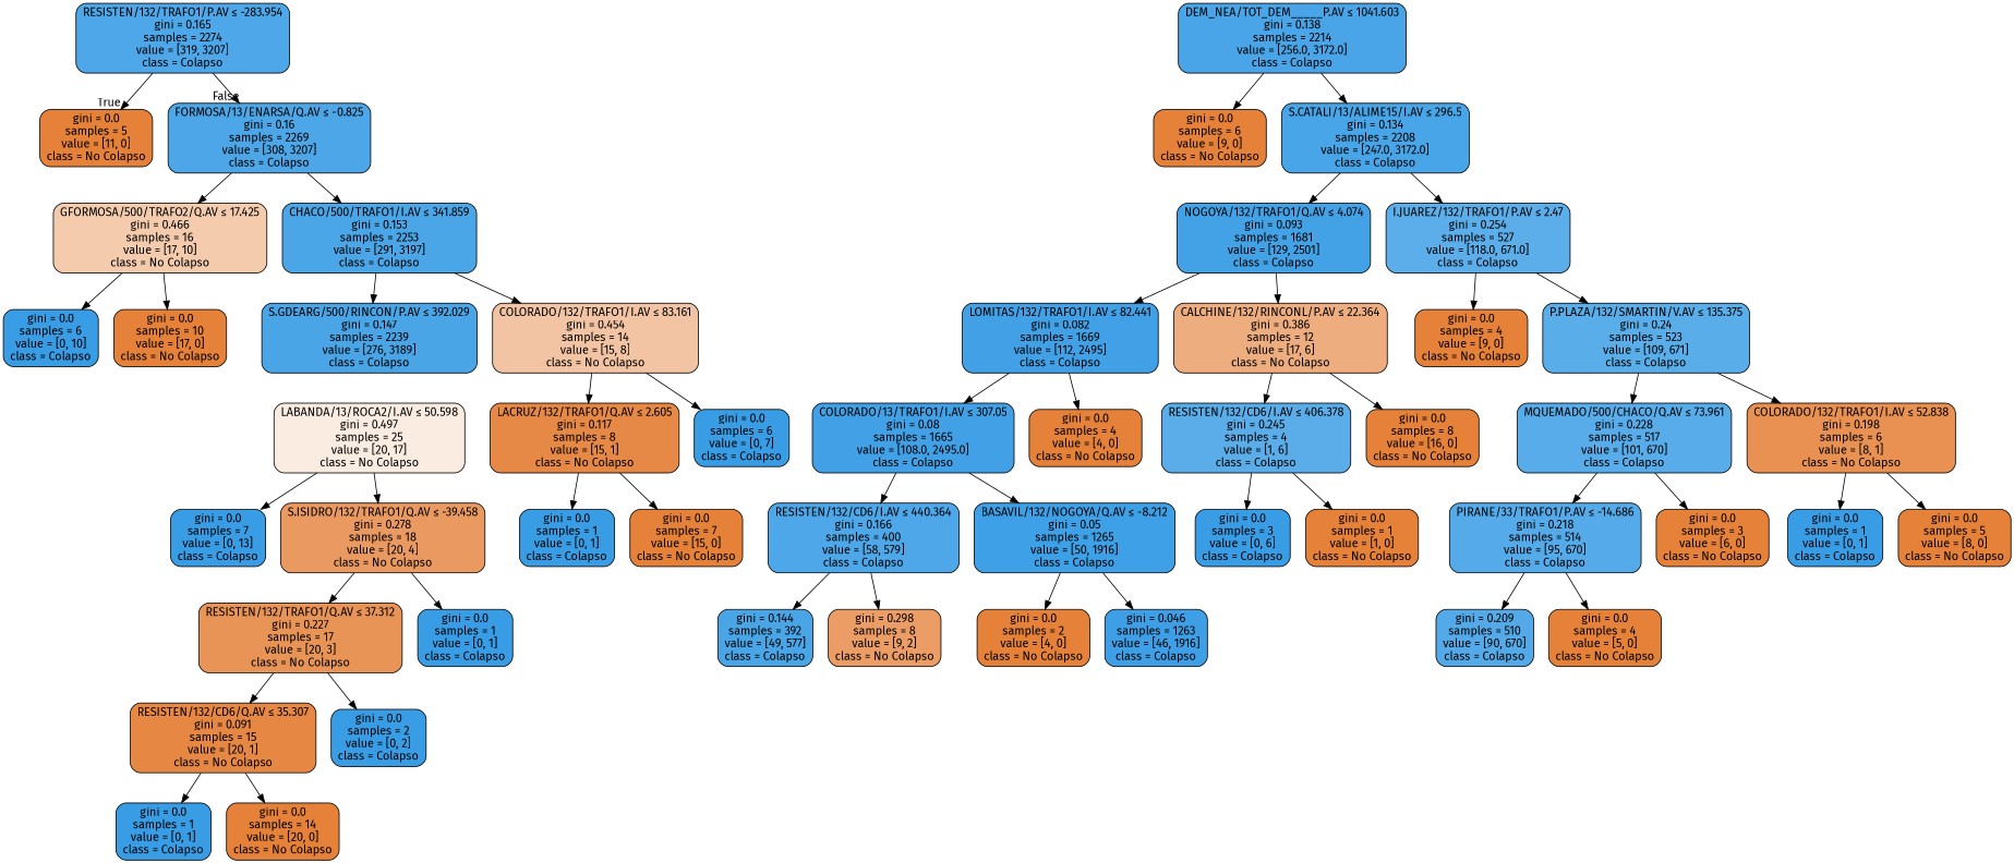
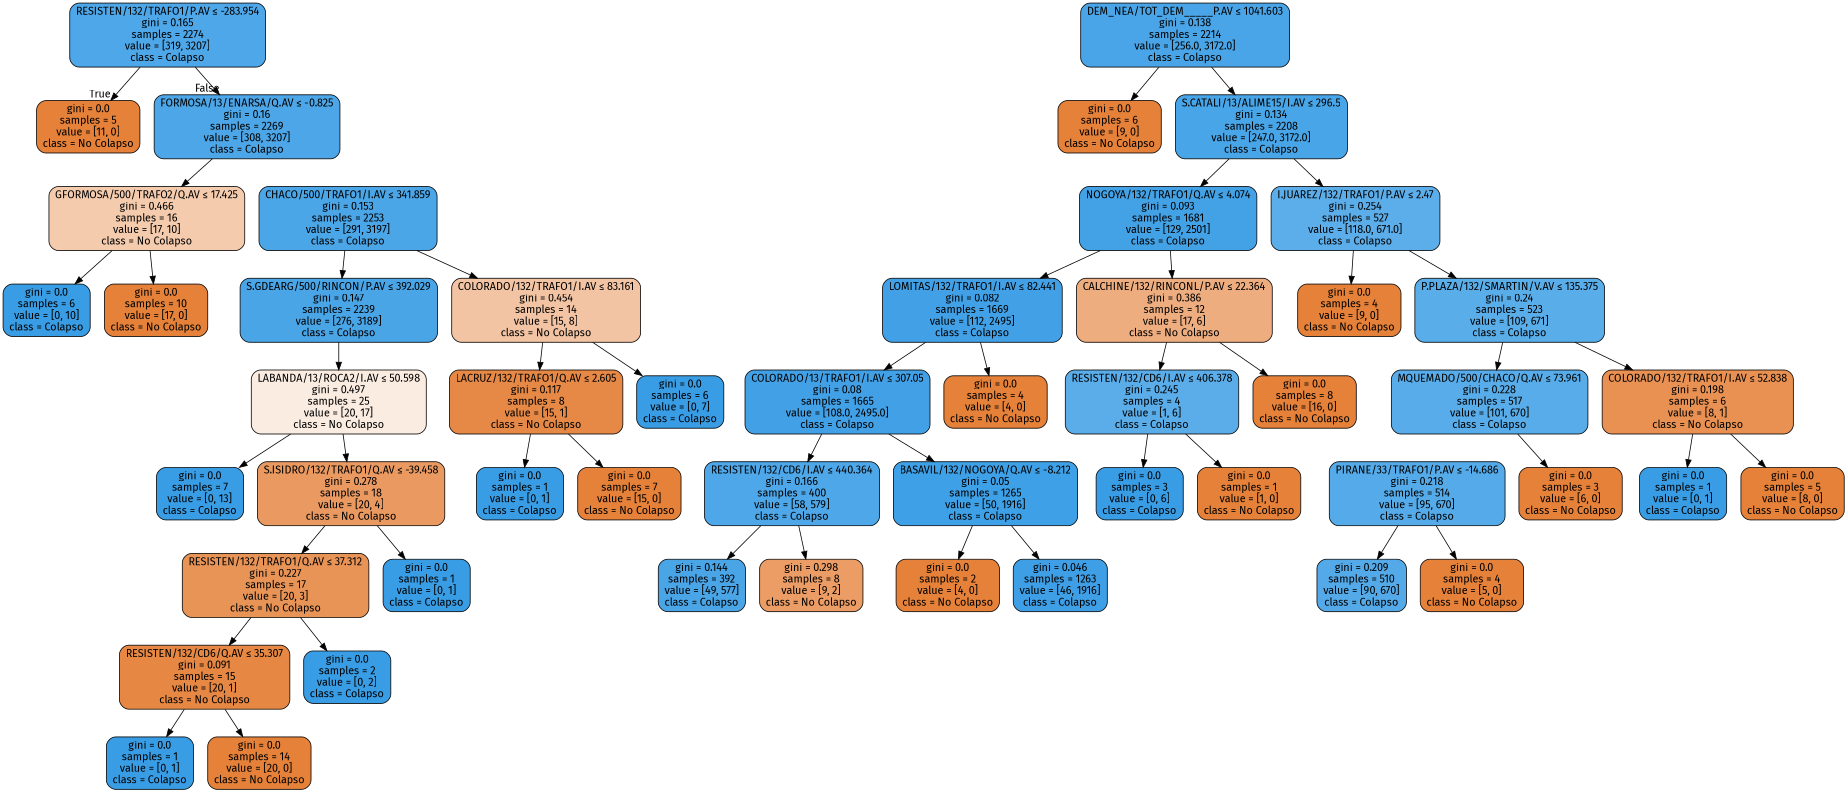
  digraph {
    fontname="Fira Sans"
    node [color=black fillcolor="#e58139" fontname="Fira Sans" shape=box style="filled, rounded"]
    edge [fontname="Fira Sans"]
    n1 [fillcolor="#4da7e8" label=<RESISTEN/132/TRAFO1/P.AV &le; -283.954<br/>gini = 0.165<br/>samples = 2274<br/>value = [319, 3207]<br/>class = Colapso>]
    n2 [label=<gini = 0.0<br/>samples = 5<br/>value = [11, 0]<br/>class = No Colapso>]
    n3 [fillcolor="#4ca6e7" label=<FORMOSA/13/ENARSA/Q.AV &le; -0.825<br/>gini = 0.16<br/>samples = 2269<br/>value = [308, 3207]<br/>class = Colapso>]
    n4 [fillcolor="#f4cbad" label=<GFORMOSA/500/TRAFO2/Q.AV &le; 17.425<br/>gini = 0.466<br/>samples = 16<br/>value = [17, 10]<br/>class = No Colapso>]
    n5 [fillcolor="#4ba6e7" label=<CHACO/500/TRAFO1/I.AV &le; 341.859<br/>gini = 0.153<br/>samples = 2253<br/>value = [291, 3197]<br/>class = Colapso>]
    n6 [fillcolor="#399de5" label=<gini = 0.0<br/>samples = 6<br/>value = [0, 10]<br/>class = Colapso>]
    n7 [label=<gini = 0.0<br/>samples = 10<br/>value = [17, 0]<br/>class = No Colapso>]
    n8 [fillcolor="#4aa5e7" label=<S.GDEARG/500/RINCON/P.AV &le; 392.029<br/>gini = 0.147<br/>samples = 2239<br/>value = [276, 3189]<br/>class = Colapso>]
    n9 [fillcolor="#f3c4a3" label=<COLORADO/132/TRAFO1/I.AV &le; 83.161<br/>gini = 0.454<br/>samples = 14<br/>value = [15, 8]<br/>class = No Colapso>]
    n10 [fillcolor="#fbece1" label=<LABANDA/13/ROCA2/I.AV &le; 50.598<br/>gini = 0.497<br/>samples = 25<br/>value = [20, 17]<br/>class = No Colapso>]
    n11 [fillcolor="#e78946" label=<LACRUZ/132/TRAFO1/Q.AV &le; 2.605<br/>gini = 0.117<br/>samples = 8<br/>value = [15, 1]<br/>class = No Colapso>]
    n12 [fillcolor="#399de5" label=<gini = 0.0<br/>samples = 6<br/>value = [0, 7]<br/>class = Colapso>]
    n13 [fillcolor="#49a5e7" label=<DEM_NEA/TOT_DEM_____P.AV &le; 1041.603<br/>gini = 0.138<br/>samples = 2214<br/>value = [256.0, 3172.0]<br/>class = Colapso>]
    n14 [label=<gini = 0.0<br/>samples = 6<br/>value = [9, 0]<br/>class = No Colapso>]
    n15 [fillcolor="#48a5e7" label=<S.CATALI/13/ALIME15/I.AV &le; 296.5<br/>gini = 0.134<br/>samples = 2208<br/>value = [247.0, 3172.0]<br/>class = Colapso>]
    n16 [fillcolor="#399de5" label=<gini = 0.0<br/>samples = 7<br/>value = [0, 13]<br/>class = Colapso>]
    n17 [fillcolor="#ea9a61" label=<S.ISIDRO/132/TRAFO1/Q.AV &le; -39.458<br/>gini = 0.278<br/>samples = 18<br/>value = [20, 4]<br/>class = No Colapso>]
    n18 [fillcolor="#43a2e6" label=<NOGOYA/132/TRAFO1/Q.AV &le; 4.074<br/>gini = 0.093<br/>samples = 1681<br/>value = [129, 2501]<br/>class = Colapso>]
    n19 [fillcolor="#5caeea" label=<I.JUAREZ/132/TRAFO1/P.AV &le; 2.47<br/>gini = 0.254<br/>samples = 527<br/>value = [118.0, 671.0]<br/>class = Colapso>]
    n20 [fillcolor="#42a1e6" label=<LOMITAS/132/TRAFO1/I.AV &le; 82.441<br/>gini = 0.082<br/>samples = 1669<br/>value = [112, 2495]<br/>class = Colapso>]
    n21 [fillcolor="#eead7f" label=<CALCHINE/132/RINCONL/P.AV &le; 22.364<br/>gini = 0.386<br/>samples = 12<br/>value = [17, 6]<br/>class = No Colapso>]
    n22 [label=<gini = 0.0<br/>samples = 4<br/>value = [9, 0]<br/>class = No Colapso>]
    n23 [fillcolor="#59ade9" label=<P.PLAZA/132/SMARTIN/V.AV &le; 135.375<br/>gini = 0.24<br/>samples = 523<br/>value = [109, 671]<br/>class = Colapso>]
    n24 [fillcolor="#42a1e6" label=<COLORADO/13/TRAFO1/I.AV &le; 307.05<br/>gini = 0.08<br/>samples = 1665<br/>value = [108.0, 2495.0]<br/>class = Colapso>]
    n25 [label=<gini = 0.0<br/>samples = 4<br/>value = [4, 0]<br/>class = No Colapso>]
    n26 [fillcolor="#5aade9" label=<RESISTEN/132/CD6/I.AV &le; 406.378<br/>gini = 0.245<br/>samples = 4<br/>value = [1, 6]<br/>class = Colapso>]
    n27 [label=<gini = 0.0<br/>samples = 8<br/>value = [16, 0]<br/>class = No Colapso>]
    n28 [fillcolor="#4da7e8" label=<RESISTEN/132/CD6/I.AV &le; 440.364<br/>gini = 0.166<br/>samples = 400<br/>value = [58, 579]<br/>class = Colapso>]
    n29 [fillcolor="#3ea0e6" label=<BASAVIL/132/NOGOYA/Q.AV &le; -8.212<br/>gini = 0.05<br/>samples = 1265<br/>value = [50, 1916]<br/>class = Colapso>]
    n30 [fillcolor="#4aa5e7" label=<gini = 0.144<br/>samples = 392<br/>value = [49, 577]<br/>class = Colapso>]
    n31 [fillcolor="#eb9d65" label=<gini = 0.298<br/>samples = 8<br/>value = [9, 2]<br/>class = No Colapso>]
    n32 [label=<gini = 0.0<br/>samples = 2<br/>value = [4, 0]<br/>class = No Colapso>]
    n33 [fillcolor="#3e9fe6" label=<gini = 0.046<br/>samples = 1263<br/>value = [46, 1916]<br/>class = Colapso>]
    n34 [fillcolor="#399de5" label=<gini = 0.0<br/>samples = 3<br/>value = [0, 6]<br/>class = Colapso>]
    n35 [label=<gini = 0.0<br/>samples = 1<br/>value = [1, 0]<br/>class = No Colapso>]
    n36 [fillcolor="#57ace9" label=<MQUEMADO/500/CHACO/Q.AV &le; 73.961<br/>gini = 0.228<br/>samples = 517<br/>value = [101, 670]<br/>class = Colapso>]
    n37 [fillcolor="#e89152" label=<COLORADO/132/TRAFO1/I.AV &le; 52.838<br/>gini = 0.198<br/>samples = 6<br/>value = [8, 1]<br/>class = No Colapso>]
    n38 [fillcolor="#55abe9" label=<PIRANE/33/TRAFO1/P.AV &le; -14.686<br/>gini = 0.218<br/>samples = 514<br/>value = [95, 670]<br/>class = Colapso>]
    n39 [label=<gini = 0.0<br/>samples = 3<br/>value = [6, 0]<br/>class = No Colapso>]
    n40 [fillcolor="#399de5" label=<gini = 0.0<br/>samples = 1<br/>value = [0, 1]<br/>class = Colapso>]
    n41 [label=<gini = 0.0<br/>samples = 5<br/>value = [8, 0]<br/>class = No Colapso>]
    n42 [fillcolor="#54aae8" label=<gini = 0.209<br/>samples = 510<br/>value = [90, 670]<br/>class = Colapso>]
    n43 [label=<gini = 0.0<br/>samples = 4<br/>value = [5, 0]<br/>class = No Colapso>]
    n44 [fillcolor="#e99457" label=<RESISTEN/132/TRAFO1/Q.AV &le; 37.312<br/>gini = 0.227<br/>samples = 17<br/>value = [20, 3]<br/>class = No Colapso>]
    n45 [fillcolor="#399de5" label=<gini = 0.0<br/>samples = 1<br/>value = [0, 1]<br/>class = Colapso>]
    n46 [fillcolor="#e68743" label=<RESISTEN/132/CD6/Q.AV &le; 35.307<br/>gini = 0.091<br/>samples = 15<br/>value = [20, 1]<br/>class = No Colapso>]
    n47 [fillcolor="#399de5" label=<gini = 0.0<br/>samples = 2<br/>value = [0, 2]<br/>class = Colapso>]
    n48 [fillcolor="#399de5" label=<gini = 0.0<br/>samples = 1<br/>value = [0, 1]<br/>class = Colapso>]
    n49 [label=<gini = 0.0<br/>samples = 14<br/>value = [20, 0]<br/>class = No Colapso>]
    n50 [fillcolor="#399de5" label=<gini = 0.0<br/>samples = 1<br/>value = [0, 1]<br/>class = Colapso>]
    n51 [label=<gini = 0.0<br/>samples = 7<br/>value = [15, 0]<br/>class = No Colapso>]
    n1 -> n2 [headlabel=True labelangle=45 labeldistance=2.5]
    n1 -> n3 [headlabel=False labelangle=-45 labeldistance=2.5]
    n3 -> n4
-   n3 -> n5
    n4 -> n6
    n4 -> n7
    n5 -> n8
    n5 -> n9
+   n8 -> n10
    n9 -> n11
    n9 -> n12
    n10 -> n16
    n10 -> n17
    n11 -> n50
    n11 -> n51
    n13 -> n14
    n13 -> n15
    n15 -> n18
    n15 -> n19
    n17 -> n44
    n17 -> n45
    n18 -> n20
    n18 -> n21
    n19 -> n22
    n19 -> n23
    n20 -> n24
    n20 -> n25
    n21 -> n26
    n21 -> n27
    n23 -> n36
    n23 -> n37
    n24 -> n28
    n24 -> n29
    n26 -> n34
    n26 -> n35
    n28 -> n30
    n28 -> n31
    n29 -> n32
    n29 -> n33
-   n36 -> n38
    n36 -> n39
    n37 -> n40
    n37 -> n41
    n38 -> n42
    n38 -> n43
    n44 -> n46
    n44 -> n47
    n46 -> n48
    n46 -> n49
  }
